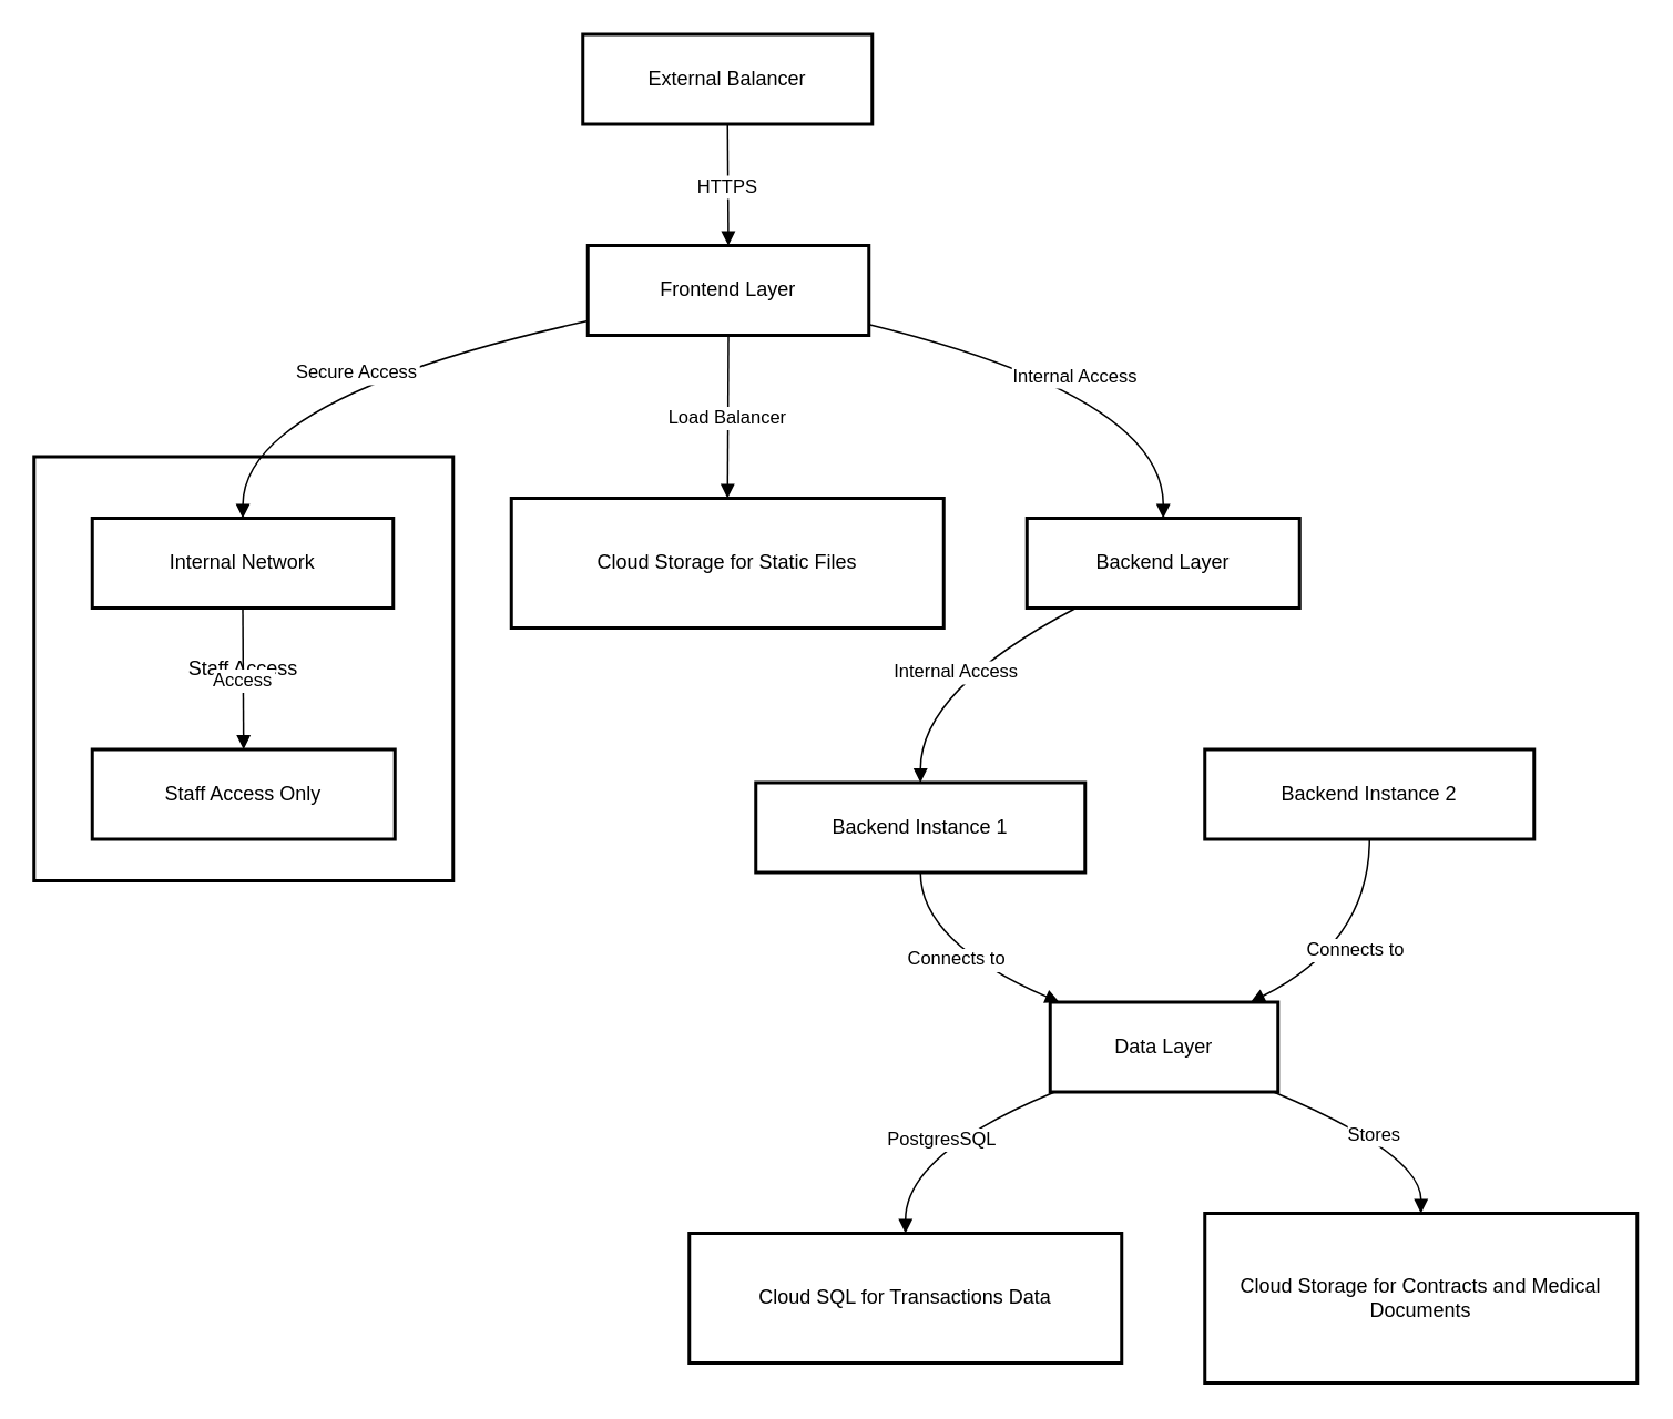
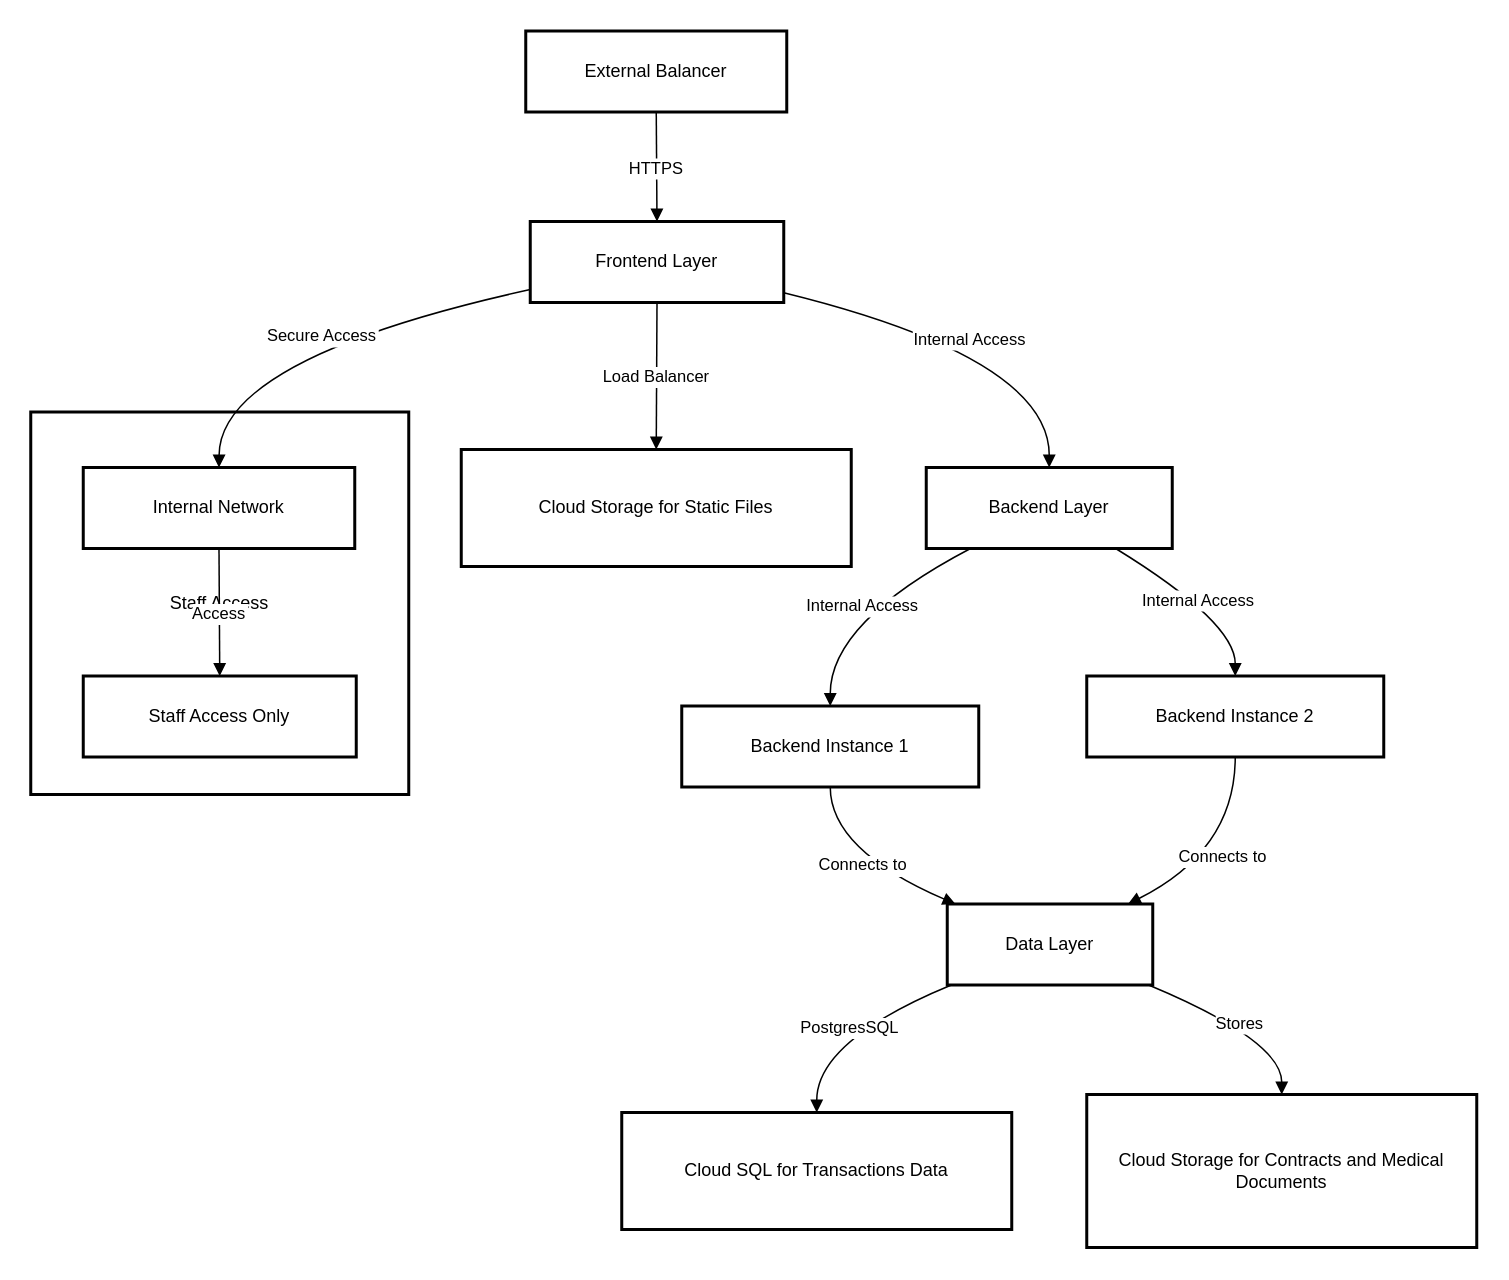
  <mxCell id="0" />
  <mxCell id="1" parent="0" />
  <mxCell id="2" value="Staff Access" style="whiteSpace=wrap;strokeWidth=2;" vertex="1" parent="1"><mxGeometry x="20" y="274" width="252" height="255" as="geometry" /></mxCell>
  <mxCell id="3" value="External Balancer" style="whiteSpace=wrap;strokeWidth=2;" vertex="1" parent="1"><mxGeometry x="350" y="20" width="174" height="54" as="geometry" /></mxCell>
  <mxCell id="4" value="Frontend Layer" style="whiteSpace=wrap;strokeWidth=2;" vertex="1" parent="1"><mxGeometry x="353" y="147" width="169" height="54" as="geometry" /></mxCell>
  <mxCell id="5" value="Cloud Storage for Static Files" style="whiteSpace=wrap;strokeWidth=2;" vertex="1" parent="1"><mxGeometry x="307" y="299" width="260" height="78" as="geometry" /></mxCell>
  <mxCell id="6" value="Backend Layer" style="whiteSpace=wrap;strokeWidth=2;" vertex="1" parent="1"><mxGeometry x="617" y="311" width="164" height="54" as="geometry" /></mxCell>
  <mxCell id="7" value="Backend Instance 1" style="whiteSpace=wrap;strokeWidth=2;" vertex="1" parent="1"><mxGeometry x="454" y="470" width="198" height="54" as="geometry" /></mxCell>
  <mxCell id="8" value="Backend Instance 2" style="whiteSpace=wrap;strokeWidth=2;" vertex="1" parent="1"><mxGeometry x="724" y="450" width="198" height="54" as="geometry" /></mxCell>
  <mxCell id="9" value="Data Layer" style="whiteSpace=wrap;strokeWidth=2;" vertex="1" parent="1"><mxGeometry x="631" y="602" width="137" height="54" as="geometry" /></mxCell>
  <mxCell id="10" value="Cloud SQL for Transactions Data" style="whiteSpace=wrap;strokeWidth=2;" vertex="1" parent="1"><mxGeometry x="414" y="741" width="260" height="78" as="geometry" /></mxCell>
  <mxCell id="11" value="Cloud Storage for Contracts and Medical Documents" style="whiteSpace=wrap;strokeWidth=2;" vertex="1" parent="1"><mxGeometry x="724" y="729" width="260" height="102" as="geometry" /></mxCell>
  <mxCell id="12" value="Internal Network" style="whiteSpace=wrap;strokeWidth=2;" vertex="1" parent="1"><mxGeometry x="55" y="311" width="181" height="54" as="geometry" /></mxCell>
  <mxCell id="13" value="Staff Access Only" style="whiteSpace=wrap;strokeWidth=2;" vertex="1" parent="1"><mxGeometry x="55" y="450" width="182" height="54" as="geometry" /></mxCell>
  <mxCell id="14" value="HTTPS" style="curved=1;startArrow=none;endArrow=block;exitX=0.5;exitY=1;entryX=0.5;entryY=0;" edge="1" parent="1" source="3" target="4"><mxGeometry relative="1" as="geometry"><Array as="points" /></mxGeometry></mxCell>
  <mxCell id="15" value="Load Balancer" style="curved=1;startArrow=none;endArrow=block;exitX=0.5;exitY=1;entryX=0.5;entryY=0;" edge="1" parent="1" source="4" target="5"><mxGeometry relative="1" as="geometry"><Array as="points" /></mxGeometry></mxCell>
  <mxCell id="16" value="Internal Access" style="curved=1;startArrow=none;endArrow=block;exitX=1;exitY=0.88;entryX=0.5;entryY=0;" edge="1" parent="1" source="4" target="6"><mxGeometry relative="1" as="geometry"><Array as="points"><mxPoint x="699" y="238" /></Array></mxGeometry></mxCell>
  <mxCell id="17" value="Internal Access" style="curved=1;startArrow=none;endArrow=block;exitX=0.18;exitY=1;entryX=0.5;entryY=0;" edge="1" parent="1" source="6" target="7"><mxGeometry relative="1" as="geometry"><Array as="points"><mxPoint x="553" y="414" /></Array></mxGeometry></mxCell>
+ <mxCell id="18" value="Internal Access" style="curved=1;startArrow=none;endArrow=block;exitX=0.77;exitY=1;entryX=0.5;entryY=0;" edge="1" parent="1" source="6" target="8"><mxGeometry relative="1" as="geometry"><Array as="points"><mxPoint x="823" y="414" /></Array></mxGeometry></mxCell>
  <mxCell id="19" value="Connects to" style="curved=1;startArrow=none;endArrow=block;exitX=0.5;exitY=1;entryX=0.04;entryY=0;" edge="1" parent="1" source="7" target="9"><mxGeometry relative="1" as="geometry"><Array as="points"><mxPoint x="553" y="566" /></Array></mxGeometry></mxCell>
  <mxCell id="20" value="Connects to" style="curved=1;startArrow=none;endArrow=block;exitX=0.5;exitY=1;entryX=0.88;entryY=0;" edge="1" parent="1" source="8" target="9"><mxGeometry relative="1" as="geometry"><Array as="points"><mxPoint x="823" y="566" /></Array></mxGeometry></mxCell>
  <mxCell id="21" value="PostgresSQL" style="curved=1;startArrow=none;endArrow=block;exitX=0.02;exitY=1;entryX=0.5;entryY=0;" edge="1" parent="1" source="9" target="10"><mxGeometry relative="1" as="geometry"><Array as="points"><mxPoint x="544" y="693" /></Array></mxGeometry></mxCell>
  <mxCell id="22" value="Stores" style="curved=1;startArrow=none;endArrow=block;exitX=0.98;exitY=1;entryX=0.5;entryY=0;" edge="1" parent="1" source="9" target="11"><mxGeometry relative="1" as="geometry"><Array as="points"><mxPoint x="854" y="693" /></Array></mxGeometry></mxCell>
  <mxCell id="23" value="Access" style="curved=1;startArrow=none;endArrow=block;exitX=0.5;exitY=1;entryX=0.5;entryY=0;" edge="1" parent="1" source="12" target="13"><mxGeometry relative="1" as="geometry"><Array as="points" /></mxGeometry></mxCell>
  <mxCell id="24" value="Secure Access" style="curved=1;startArrow=none;endArrow=block;exitX=0;exitY=0.84;entryX=0.5;entryY=0;" edge="1" parent="1" source="4" target="12"><mxGeometry relative="1" as="geometry"><Array as="points"><mxPoint x="146" y="238" /></Array></mxGeometry></mxCell>
